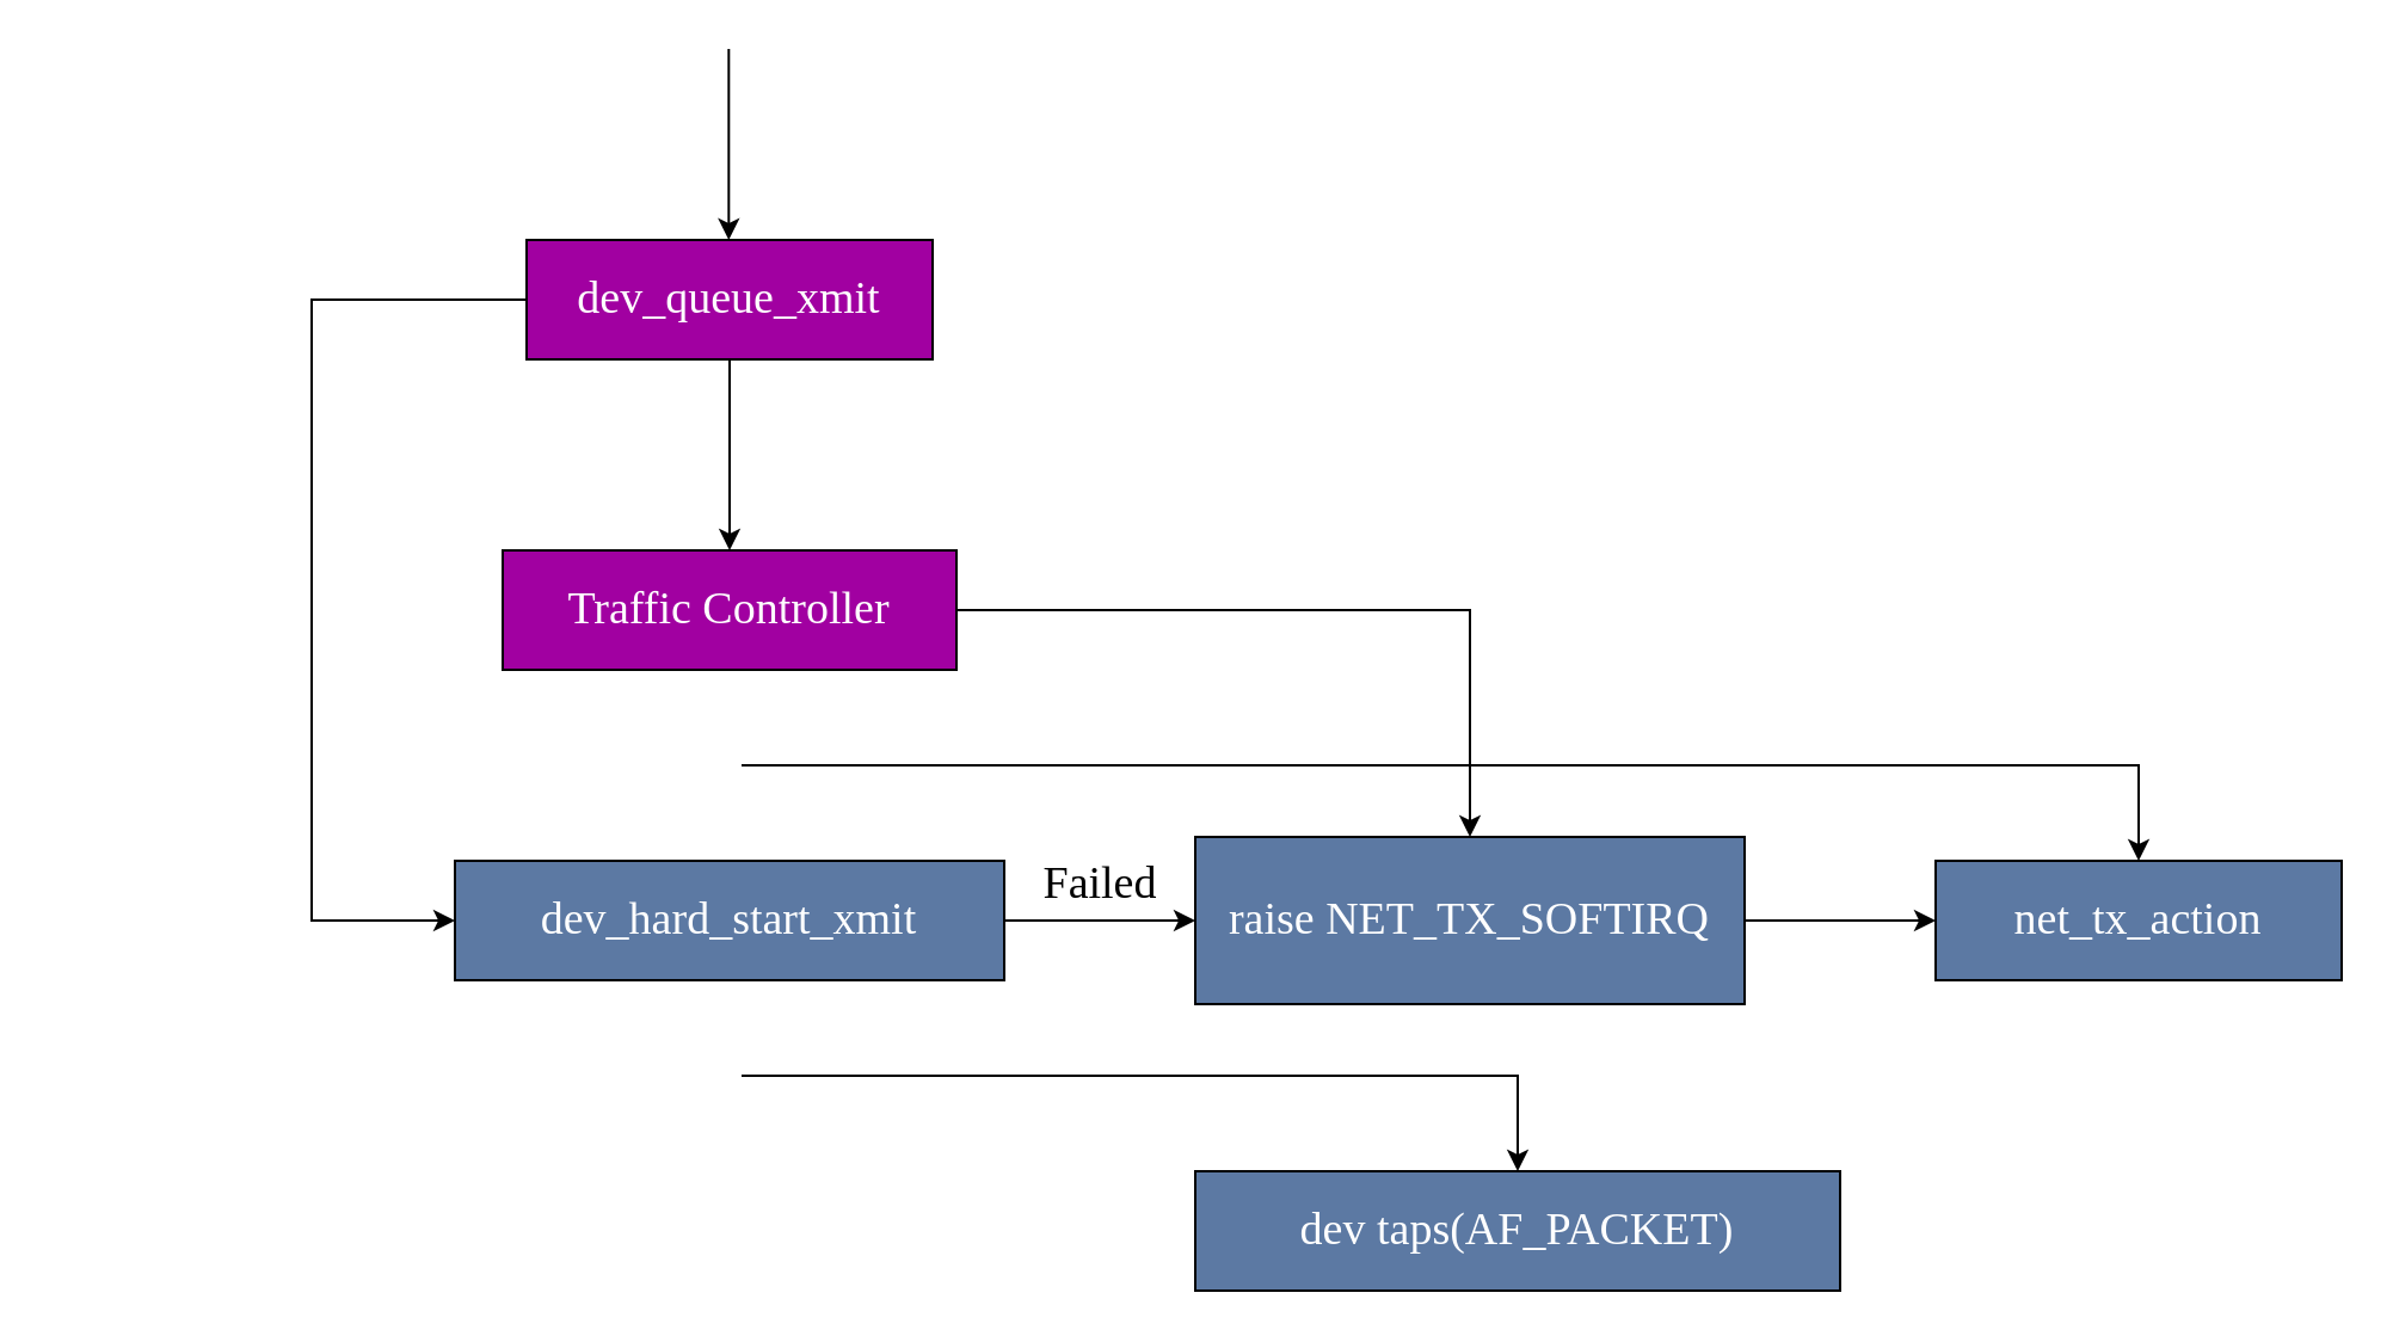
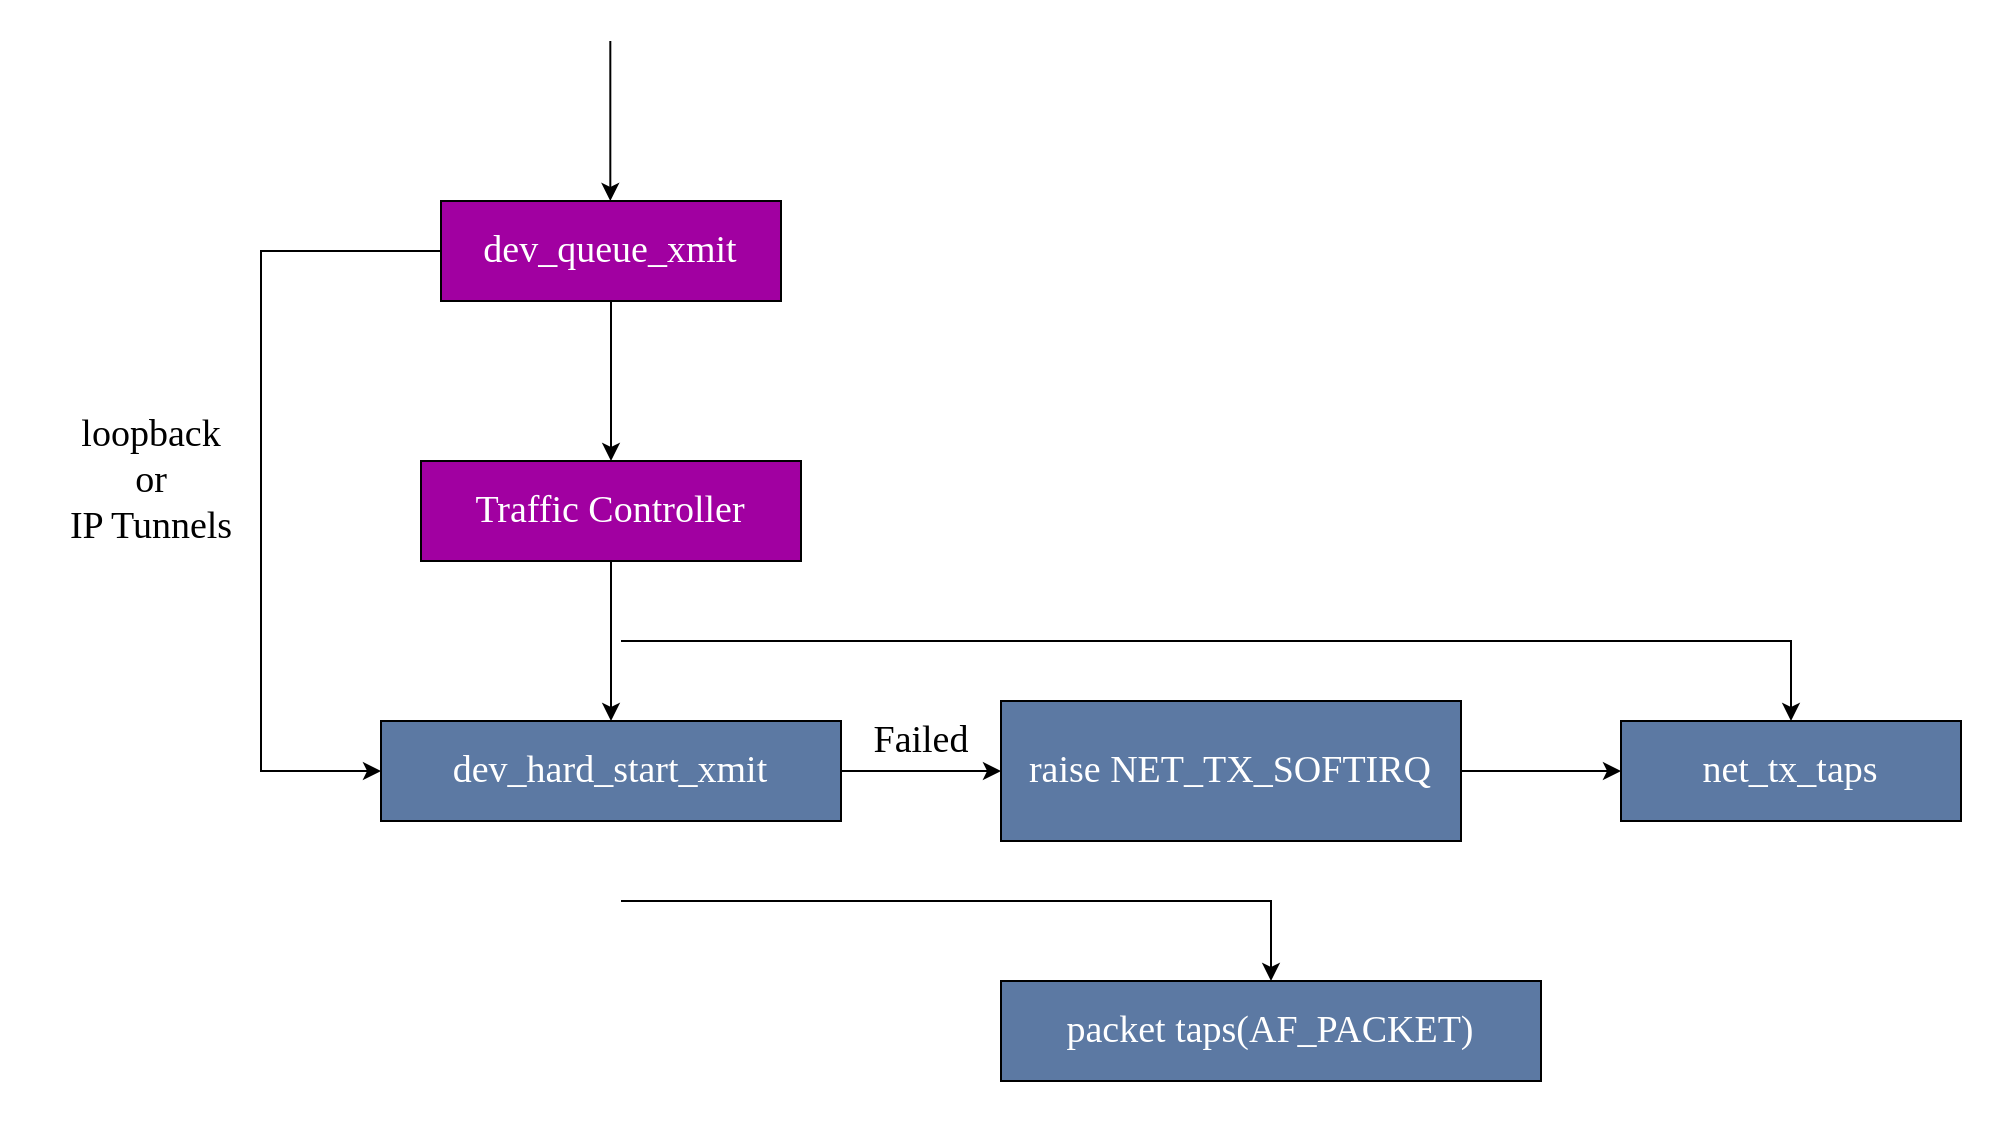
  <mxCell id="0" />
  <mxCell id="1" parent="0" />
  <mxCell id="2" value="" style="edgeStyle=orthogonalEdgeStyle;rounded=0;orthogonalLoop=1;jettySize=auto;html=1;fontFamily=Comic Sans MS;fontSize=19;fontColor=#FFFFFF;" edge="1" parent="1" source="3" target="5"><mxGeometry relative="1" as="geometry" /></mxCell>
  <mxCell id="3" value="dev_queue_xmit" style="rounded=0;whiteSpace=wrap;html=1;fillColor=#a100a1;fontColor=#FFFFFF;fontFamily=Comic Sans MS;fontSize=19;" vertex="1" parent="1"><mxGeometry x="220" y="100" width="170" height="50" as="geometry" /></mxCell>
- <mxCell id="4" value="" style="edgeStyle=orthogonalEdgeStyle;rounded=0;orthogonalLoop=1;jettySize=auto;html=1;fontFamily=Comic Sans MS;fontSize=19;fontColor=#FFFFFF;" edge="1" parent="1" source="5" target="9"><mxGeometry relative="1" as="geometry" /></mxCell>
+ <mxCell id="4" value="" style="edgeStyle=orthogonalEdgeStyle;rounded=0;orthogonalLoop=1;jettySize=auto;html=1;fontFamily=Comic Sans MS;fontSize=19;fontColor=#FFFFFF;" edge="1" parent="1" source="5" target="7"><mxGeometry relative="1" as="geometry" /></mxCell>
  <mxCell id="5" value="Traffic Controller" style="rounded=0;whiteSpace=wrap;html=1;fillColor=#A100A1;fontColor=#FFFFFF;fontFamily=Comic Sans MS;fontSize=19;" vertex="1" parent="1"><mxGeometry x="210" y="230" width="190" height="50" as="geometry" /></mxCell>
  <mxCell id="6" value="" style="edgeStyle=orthogonalEdgeStyle;rounded=0;orthogonalLoop=1;jettySize=auto;html=1;fontFamily=Comic Sans MS;fontSize=19;fontColor=#FFFFFF;" edge="1" parent="1" source="7" target="9"><mxGeometry relative="1" as="geometry" /></mxCell>
  <mxCell id="7" value="dev_hard_start_xmit" style="rounded=0;whiteSpace=wrap;html=1;fillColor=#5C79A3;fontColor=#FFFFFF;fontFamily=Comic Sans MS;fontSize=19;" vertex="1" parent="1"><mxGeometry x="190" y="360" width="230" height="50" as="geometry" /></mxCell>
  <mxCell id="8" value="" style="edgeStyle=orthogonalEdgeStyle;rounded=0;orthogonalLoop=1;jettySize=auto;html=1;fontFamily=Comic Sans MS;fontSize=19;fontColor=#FFFFFF;" edge="1" parent="1" source="9"><mxGeometry relative="1" as="geometry"><mxPoint x="810" y="385" as="targetPoint" /></mxGeometry></mxCell>
  <mxCell id="9" value="raise NET_TX_SOFTIRQ" style="rounded=0;whiteSpace=wrap;html=1;fillColor=#5C79A3;fontColor=#FFFFFF;fontFamily=Comic Sans MS;fontSize=19;" vertex="1" parent="1"><mxGeometry x="500" y="350" width="230" height="70" as="geometry" /></mxCell>
- <mxCell id="10" value="net_tx_action" style="rounded=0;whiteSpace=wrap;html=1;fillColor=#5C79A3;fontColor=#FFFFFF;fontFamily=Comic Sans MS;fontSize=19;" vertex="1" parent="1"><mxGeometry x="810" y="360" width="170" height="50" as="geometry" /></mxCell>
- <mxCell id="11" value="dev taps(AF_PACKET)" style="rounded=0;whiteSpace=wrap;html=1;fillColor=#5C79A3;fontColor=#FFFFFF;fontFamily=Comic Sans MS;fontSize=19;" vertex="1" parent="1"><mxGeometry x="500" y="490" width="270" height="50" as="geometry" /></mxCell>
+ <mxCell id="10" value="net_tx_taps" style="rounded=0;whiteSpace=wrap;html=1;fillColor=#5C79A3;fontColor=#FFFFFF;fontFamily=Comic Sans MS;fontSize=19;" vertex="1" parent="1"><mxGeometry x="810" y="360" width="170" height="50" as="geometry" /></mxCell>
+ <mxCell id="11" value="packet taps(AF_PACKET)" style="rounded=0;whiteSpace=wrap;html=1;fillColor=#5C79A3;fontColor=#FFFFFF;fontFamily=Comic Sans MS;fontSize=19;" vertex="1" parent="1"><mxGeometry x="500" y="490" width="270" height="50" as="geometry" /></mxCell>
  <mxCell id="12" value="" style="edgeStyle=orthogonalEdgeStyle;rounded=0;orthogonalLoop=1;jettySize=auto;html=1;fontFamily=Comic Sans MS;fontSize=19;fontColor=#FFFFFF;" edge="1" parent="1"><mxGeometry relative="1" as="geometry"><mxPoint x="304.66" y="20" as="sourcePoint" /><mxPoint x="304.66" y="100" as="targetPoint" /></mxGeometry></mxCell>
  <mxCell id="13" value="" style="edgeStyle=elbowEdgeStyle;elbow=vertical;endArrow=classic;html=1;rounded=0;fontFamily=Comic Sans MS;fontSize=19;fontColor=#FFFFFF;entryX=0;entryY=0.5;entryDx=0;entryDy=0;exitX=0;exitY=0.5;exitDx=0;exitDy=0;" edge="1" parent="1" source="3" target="7"><mxGeometry width="50" height="50" relative="1" as="geometry"><mxPoint x="80" y="230" as="sourcePoint" /><mxPoint x="130" y="180" as="targetPoint" /><Array as="points"><mxPoint x="130" y="250" /></Array></mxGeometry></mxCell>
+ <mxCell id="14" value="&lt;font color=&quot;#000000&quot;&gt;loopback&lt;br&gt;or&lt;br&gt;IP Tunnels&lt;/font&gt;" style="text;html=1;align=center;verticalAlign=middle;resizable=0;points=[];autosize=1;strokeColor=none;fillColor=none;fontSize=19;fontFamily=Comic Sans MS;fontColor=#FFFFFF;" vertex="1" parent="1"><mxGeometry x="20" y="205" width="110" height="70" as="geometry" /></mxCell>
  <mxCell id="15" value="Failed" style="text;html=1;align=center;verticalAlign=middle;resizable=0;points=[];autosize=1;strokeColor=none;fillColor=none;fontSize=19;fontFamily=Comic Sans MS;fontColor=#000000;" vertex="1" parent="1"><mxGeometry x="425" y="355" width="70" height="30" as="geometry" /></mxCell>
  <mxCell id="16" value="" style="edgeStyle=segmentEdgeStyle;endArrow=classic;html=1;rounded=0;fontFamily=Comic Sans MS;fontSize=19;fontColor=#000000;entryX=0.5;entryY=0;entryDx=0;entryDy=0;" edge="1" parent="1" target="10"><mxGeometry width="50" height="50" relative="1" as="geometry"><mxPoint x="310" y="320" as="sourcePoint" /><mxPoint x="910" y="360" as="targetPoint" /></mxGeometry></mxCell>
  <mxCell id="17" value="" style="edgeStyle=segmentEdgeStyle;endArrow=classic;html=1;rounded=0;fontFamily=Comic Sans MS;fontSize=19;fontColor=#000000;entryX=0.5;entryY=0;entryDx=0;entryDy=0;" edge="1" parent="1" target="11"><mxGeometry width="50" height="50" relative="1" as="geometry"><mxPoint x="310" y="450" as="sourcePoint" /><mxPoint x="170" y="460" as="targetPoint" /></mxGeometry></mxCell>
